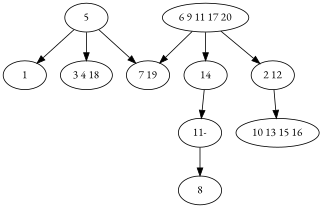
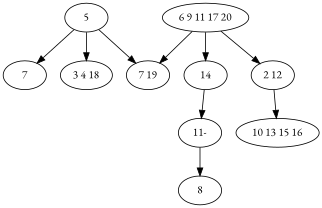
  digraph {
    fontname="EB Garamond"
    node [fontname="EB Garamond"]
    edge [fontname="EB Garamond"]
    n1 [label=5]
-   n2 [label=1]
+   n2 [label=7]
    n3 [label="7 19"]
    n4 [label="3 4 18"]
    n5 [label="6 9 11 17 20"]
    n6 [label=14]
    n7 [label="2 12"]
    n8 [label="11-"]
    n9 [label="10 13 15 16"]
    n10 [label=8]
    n1 -> n2
    n1 -> n3
    n1 -> n4
    n5 -> n3
    n5 -> n6
    n5 -> n7
    n6 -> n8
    n7 -> n9
    n8 -> n10
  }
